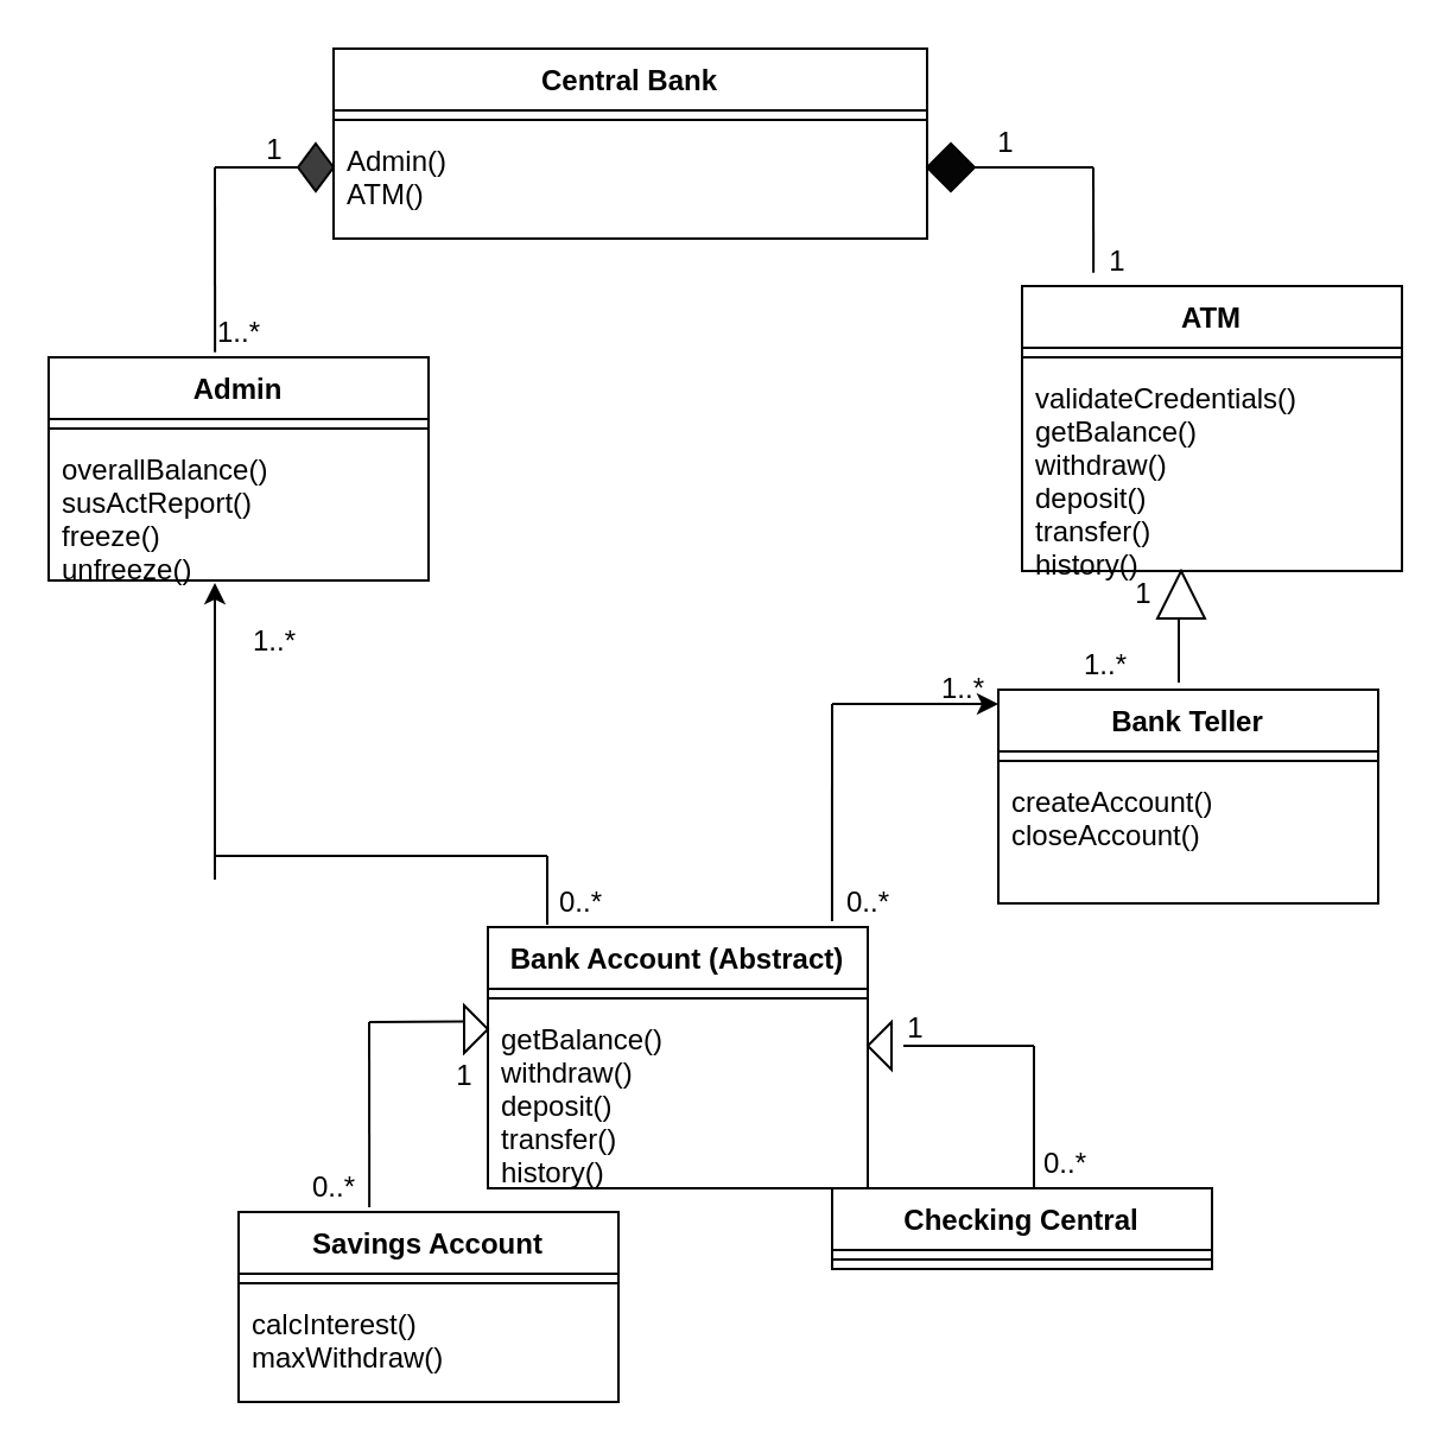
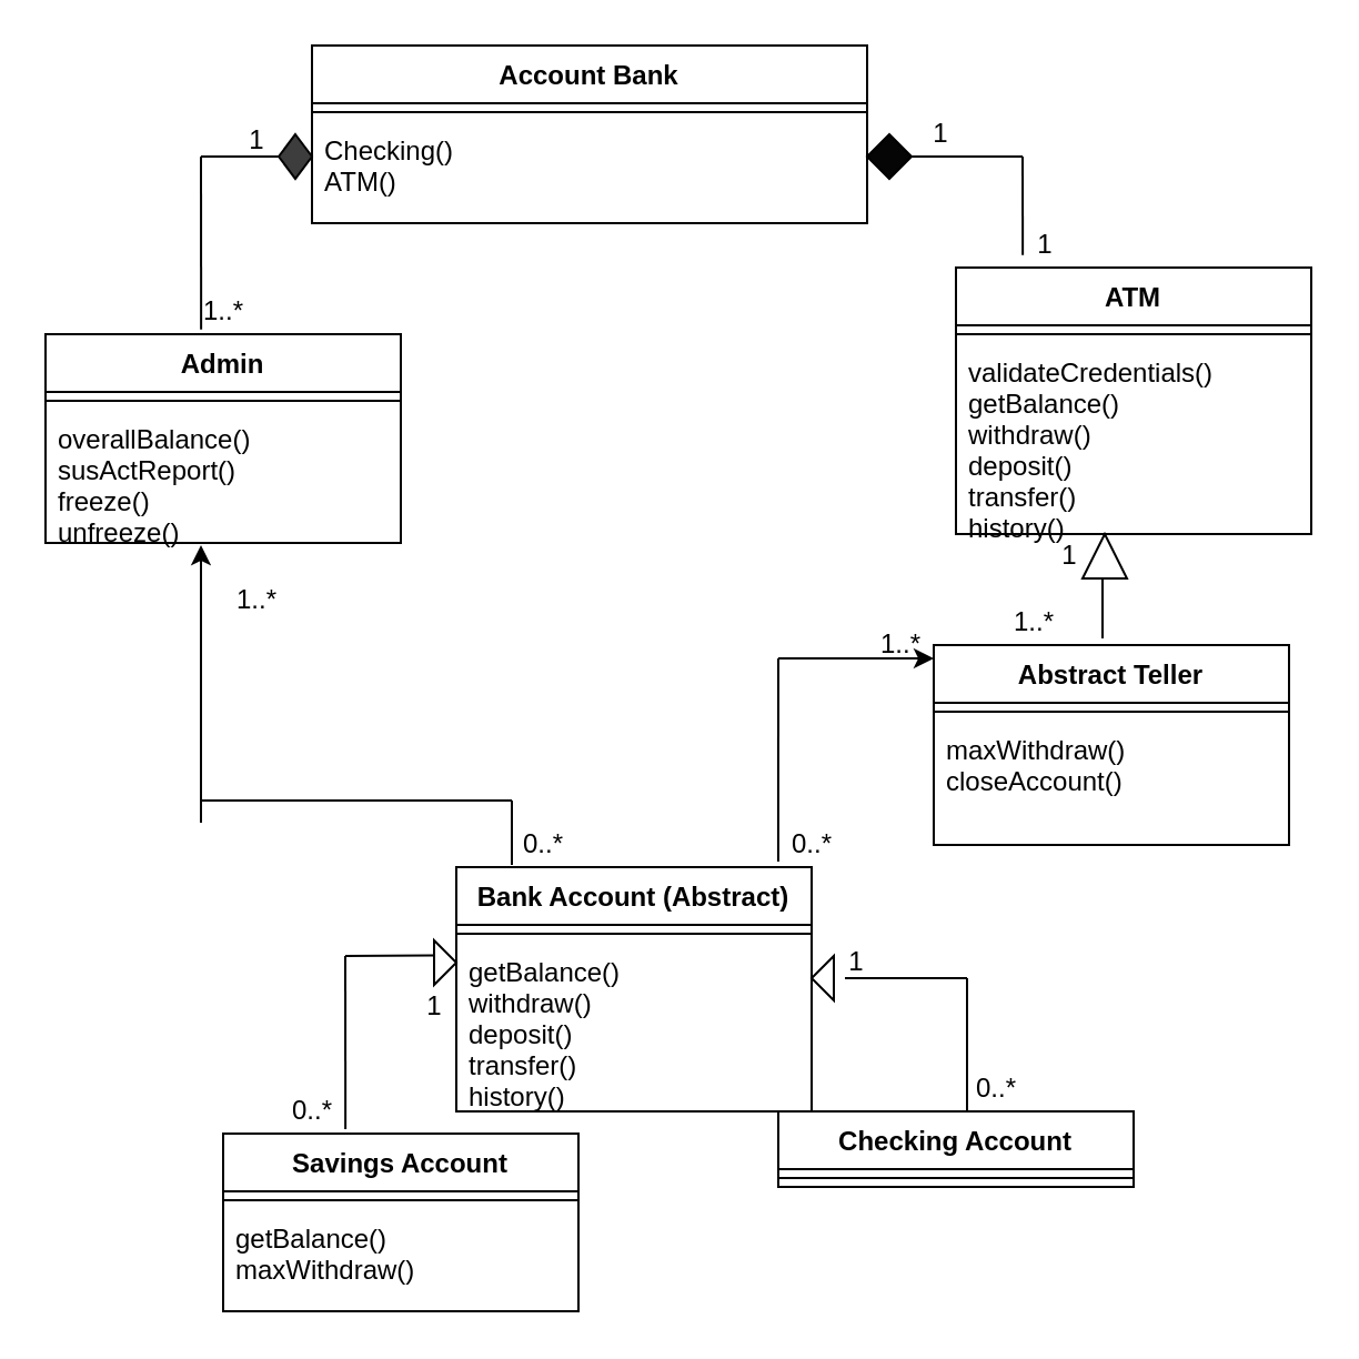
  <mxCell id="0" />
  <mxCell id="1" parent="0" />
- <mxCell id="2" value="Central Bank" style="swimlane;fontStyle=1;align=center;verticalAlign=top;childLayout=stackLayout;horizontal=1;startSize=26;horizontalStack=0;resizeParent=1;resizeParentMax=0;resizeLast=0;collapsible=1;marginBottom=0;" parent="1" vertex="1"><mxGeometry x="140" y="20" width="250" height="80" as="geometry" /></mxCell>
+ <mxCell id="2" value="Account Bank" style="swimlane;fontStyle=1;align=center;verticalAlign=top;childLayout=stackLayout;horizontal=1;startSize=26;horizontalStack=0;resizeParent=1;resizeParentMax=0;resizeLast=0;collapsible=1;marginBottom=0;" parent="1" vertex="1"><mxGeometry x="140" y="20" width="250" height="80" as="geometry" /></mxCell>
  <mxCell id="3" value="" style="line;strokeWidth=1;fillColor=none;align=left;verticalAlign=middle;spacingTop=-1;spacingLeft=3;spacingRight=3;rotatable=0;labelPosition=right;points=[];portConstraint=eastwest;" parent="2" vertex="1"><mxGeometry y="26" width="250" height="8" as="geometry" /></mxCell>
- <mxCell id="4" value="Admin()&#10;ATM()" style="text;strokeColor=none;fillColor=none;align=left;verticalAlign=top;spacingLeft=4;spacingRight=4;overflow=hidden;rotatable=0;points=[[0,0.5],[1,0.5]];portConstraint=eastwest;" parent="2" vertex="1"><mxGeometry y="34" width="250" height="46" as="geometry" /></mxCell>
+ <mxCell id="4" value="Checking()&#10;ATM()" style="text;strokeColor=none;fillColor=none;align=left;verticalAlign=top;spacingLeft=4;spacingRight=4;overflow=hidden;rotatable=0;points=[[0,0.5],[1,0.5]];portConstraint=eastwest;" parent="2" vertex="1"><mxGeometry y="34" width="250" height="46" as="geometry" /></mxCell>
  <mxCell id="5" value="ATM" style="swimlane;fontStyle=1;align=center;verticalAlign=top;childLayout=stackLayout;horizontal=1;startSize=26;horizontalStack=0;resizeParent=1;resizeParentMax=0;resizeLast=0;collapsible=1;marginBottom=0;" parent="1" vertex="1"><mxGeometry x="430" y="120" width="160" height="120" as="geometry" /></mxCell>
  <mxCell id="6" value="" style="line;strokeWidth=1;fillColor=none;align=left;verticalAlign=middle;spacingTop=-1;spacingLeft=3;spacingRight=3;rotatable=0;labelPosition=right;points=[];portConstraint=eastwest;" parent="5" vertex="1"><mxGeometry y="26" width="160" height="8" as="geometry" /></mxCell>
  <mxCell id="7" value="validateCredentials()&#10;getBalance()&#10;withdraw()&#10;deposit()&#10;transfer()&#10;history()" style="text;strokeColor=none;fillColor=none;align=left;verticalAlign=top;spacingLeft=4;spacingRight=4;overflow=hidden;rotatable=0;points=[[0,0.5],[1,0.5]];portConstraint=eastwest;" parent="5" vertex="1"><mxGeometry y="34" width="160" height="86" as="geometry" /></mxCell>
  <mxCell id="8" value="Admin&#10;" style="swimlane;fontStyle=1;align=center;verticalAlign=top;childLayout=stackLayout;horizontal=1;startSize=26;horizontalStack=0;resizeParent=1;resizeParentMax=0;resizeLast=0;collapsible=1;marginBottom=0;" parent="1" vertex="1"><mxGeometry x="20" y="150" width="160" height="94" as="geometry"><mxRectangle x="150" y="180" width="70" height="26" as="alternateBounds" /></mxGeometry></mxCell>
  <mxCell id="9" value="" style="line;strokeWidth=1;fillColor=none;align=left;verticalAlign=middle;spacingTop=-1;spacingLeft=3;spacingRight=3;rotatable=0;labelPosition=right;points=[];portConstraint=eastwest;" parent="8" vertex="1"><mxGeometry y="26" width="160" height="8" as="geometry" /></mxCell>
  <mxCell id="10" value="overallBalance()&#10;susActReport()&#10;freeze()&#10;unfreeze()" style="text;strokeColor=none;fillColor=none;align=left;verticalAlign=top;spacingLeft=4;spacingRight=4;overflow=hidden;rotatable=0;points=[[0,0.5],[1,0.5]];portConstraint=eastwest;" parent="8" vertex="1"><mxGeometry y="34" width="160" height="60" as="geometry" /></mxCell>
- <mxCell id="11" value="Bank Teller" style="swimlane;fontStyle=1;align=center;verticalAlign=top;childLayout=stackLayout;horizontal=1;startSize=26;horizontalStack=0;resizeParent=1;resizeParentMax=0;resizeLast=0;collapsible=1;marginBottom=0;" parent="1" vertex="1"><mxGeometry x="420" y="290" width="160" height="90" as="geometry" /></mxCell>
+ <mxCell id="11" value="Abstract Teller" style="swimlane;fontStyle=1;align=center;verticalAlign=top;childLayout=stackLayout;horizontal=1;startSize=26;horizontalStack=0;resizeParent=1;resizeParentMax=0;resizeLast=0;collapsible=1;marginBottom=0;" parent="1" vertex="1"><mxGeometry x="420" y="290" width="160" height="90" as="geometry" /></mxCell>
  <mxCell id="12" value="" style="line;strokeWidth=1;fillColor=none;align=left;verticalAlign=middle;spacingTop=-1;spacingLeft=3;spacingRight=3;rotatable=0;labelPosition=right;points=[];portConstraint=eastwest;" parent="11" vertex="1"><mxGeometry y="26" width="160" height="8" as="geometry" /></mxCell>
- <mxCell id="13" value="createAccount()&#10;closeAccount()" style="text;strokeColor=none;fillColor=none;align=left;verticalAlign=top;spacingLeft=4;spacingRight=4;overflow=hidden;rotatable=0;points=[[0,0.5],[1,0.5]];portConstraint=eastwest;" parent="11" vertex="1"><mxGeometry y="34" width="160" height="56" as="geometry" /></mxCell>
+ <mxCell id="13" value="maxWithdraw()&#10;closeAccount()" style="text;strokeColor=none;fillColor=none;align=left;verticalAlign=top;spacingLeft=4;spacingRight=4;overflow=hidden;rotatable=0;points=[[0,0.5],[1,0.5]];portConstraint=eastwest;" parent="11" vertex="1"><mxGeometry y="34" width="160" height="56" as="geometry" /></mxCell>
  <mxCell id="14" value="Bank Account (Abstract)" style="swimlane;fontStyle=1;align=center;verticalAlign=top;childLayout=stackLayout;horizontal=1;startSize=26;horizontalStack=0;resizeParent=1;resizeParentMax=0;resizeLast=0;collapsible=1;marginBottom=0;" parent="1" vertex="1"><mxGeometry x="205" y="390" width="160" height="110" as="geometry" /></mxCell>
  <mxCell id="15" value="" style="line;strokeWidth=1;fillColor=none;align=left;verticalAlign=middle;spacingTop=-1;spacingLeft=3;spacingRight=3;rotatable=0;labelPosition=right;points=[];portConstraint=eastwest;" parent="14" vertex="1"><mxGeometry y="26" width="160" height="8" as="geometry" /></mxCell>
  <mxCell id="16" value="getBalance()&#10;withdraw()&#10;deposit()&#10;transfer()&#10;history()" style="text;strokeColor=none;fillColor=none;align=left;verticalAlign=top;spacingLeft=4;spacingRight=4;overflow=hidden;rotatable=0;points=[[0,0.5],[1,0.5]];portConstraint=eastwest;" parent="14" vertex="1"><mxGeometry y="34" width="160" height="76" as="geometry" /></mxCell>
  <mxCell id="17" value="" style="rhombus;whiteSpace=wrap;html=1;fillColor=#3D3D3D;" parent="1" vertex="1"><mxGeometry x="125" y="60" width="15" height="20" as="geometry" /></mxCell>
  <mxCell id="18" value="" style="endArrow=none;html=1;entryX=0;entryY=0.5;entryDx=0;entryDy=0;" parent="1" target="17" edge="1"><mxGeometry width="50" height="50" relative="1" as="geometry"><mxPoint x="90" y="70" as="sourcePoint" /><mxPoint x="120" y="70" as="targetPoint" /></mxGeometry></mxCell>
  <mxCell id="19" value="" style="endArrow=none;html=1;exitX=0.438;exitY=-0.023;exitDx=0;exitDy=0;exitPerimeter=0;" parent="1" source="8" edge="1"><mxGeometry width="50" height="50" relative="1" as="geometry"><mxPoint x="100" y="230" as="sourcePoint" /><mxPoint x="90" y="70" as="targetPoint" /></mxGeometry></mxCell>
  <mxCell id="20" value="Savings Account" style="swimlane;fontStyle=1;align=center;verticalAlign=top;childLayout=stackLayout;horizontal=1;startSize=26;horizontalStack=0;resizeParent=1;resizeParentMax=0;resizeLast=0;collapsible=1;marginBottom=0;" parent="1" vertex="1"><mxGeometry x="100" y="510" width="160" height="80" as="geometry" /></mxCell>
  <mxCell id="21" value="" style="line;strokeWidth=1;fillColor=none;align=left;verticalAlign=middle;spacingTop=-1;spacingLeft=3;spacingRight=3;rotatable=0;labelPosition=right;points=[];portConstraint=eastwest;" parent="20" vertex="1"><mxGeometry y="26" width="160" height="8" as="geometry" /></mxCell>
- <mxCell id="22" value="calcInterest()&#10;maxWithdraw()" style="text;strokeColor=none;fillColor=none;align=left;verticalAlign=top;spacingLeft=4;spacingRight=4;overflow=hidden;rotatable=0;points=[[0,0.5],[1,0.5]];portConstraint=eastwest;" parent="20" vertex="1"><mxGeometry y="34" width="160" height="46" as="geometry" /></mxCell>
- <mxCell id="23" value="Checking Central" style="swimlane;fontStyle=1;align=center;verticalAlign=top;childLayout=stackLayout;horizontal=1;startSize=26;horizontalStack=0;resizeParent=1;resizeParentMax=0;resizeLast=0;collapsible=1;marginBottom=0;" parent="1" vertex="1"><mxGeometry x="350" y="500" width="160" height="34" as="geometry" /></mxCell>
+ <mxCell id="22" value="getBalance()&#10;maxWithdraw()" style="text;strokeColor=none;fillColor=none;align=left;verticalAlign=top;spacingLeft=4;spacingRight=4;overflow=hidden;rotatable=0;points=[[0,0.5],[1,0.5]];portConstraint=eastwest;" parent="20" vertex="1"><mxGeometry y="34" width="160" height="46" as="geometry" /></mxCell>
+ <mxCell id="23" value="Checking Account" style="swimlane;fontStyle=1;align=center;verticalAlign=top;childLayout=stackLayout;horizontal=1;startSize=26;horizontalStack=0;resizeParent=1;resizeParentMax=0;resizeLast=0;collapsible=1;marginBottom=0;" parent="1" vertex="1"><mxGeometry x="350" y="500" width="160" height="34" as="geometry" /></mxCell>
  <mxCell id="24" value="" style="line;strokeWidth=1;fillColor=none;align=left;verticalAlign=middle;spacingTop=-1;spacingLeft=3;spacingRight=3;rotatable=0;labelPosition=right;points=[];portConstraint=eastwest;" parent="23" vertex="1"><mxGeometry y="26" width="160" height="8" as="geometry" /></mxCell>
  <mxCell id="25" value="" style="rhombus;whiteSpace=wrap;html=1;fillColor=#050505;" parent="1" vertex="1"><mxGeometry x="390" y="60" width="20" height="20" as="geometry" /></mxCell>
  <mxCell id="26" value="" style="endArrow=none;html=1;" parent="1" edge="1"><mxGeometry width="50" height="50" relative="1" as="geometry"><mxPoint x="410" y="70" as="sourcePoint" /><mxPoint x="460" y="70" as="targetPoint" /></mxGeometry></mxCell>
  <mxCell id="27" value="" style="endArrow=none;html=1;exitX=0.188;exitY=-0.047;exitDx=0;exitDy=0;exitPerimeter=0;" parent="1" source="5" edge="1"><mxGeometry width="50" height="50" relative="1" as="geometry"><mxPoint x="370" y="130" as="sourcePoint" /><mxPoint x="460" y="70" as="targetPoint" /></mxGeometry></mxCell>
  <mxCell id="28" value="" style="triangle;whiteSpace=wrap;html=1;rotation=-90;" parent="1" vertex="1"><mxGeometry x="487" y="240" width="20" height="20" as="geometry" /></mxCell>
  <mxCell id="29" value="" style="endArrow=none;html=1;" parent="1" edge="1"><mxGeometry width="50" height="50" relative="1" as="geometry"><mxPoint x="496" y="287" as="sourcePoint" /><mxPoint x="496" y="260" as="targetPoint" /></mxGeometry></mxCell>
  <mxCell id="30" value="" style="endArrow=none;html=1;entryX=-0.029;entryY=0.339;entryDx=0;entryDy=0;entryPerimeter=0;" parent="1" target="32" edge="1"><mxGeometry width="50" height="50" relative="1" as="geometry"><mxPoint x="155" y="430" as="sourcePoint" /><mxPoint x="190" y="430" as="targetPoint" /></mxGeometry></mxCell>
  <mxCell id="31" value="" style="endArrow=none;html=1;exitX=0.438;exitY=-0.023;exitDx=0;exitDy=0;exitPerimeter=0;" parent="1" edge="1"><mxGeometry width="50" height="50" relative="1" as="geometry"><mxPoint x="155.08" y="508.022" as="sourcePoint" /><mxPoint x="155" y="430" as="targetPoint" /></mxGeometry></mxCell>
  <mxCell id="32" value="" style="triangle;whiteSpace=wrap;html=1;" parent="1" vertex="1"><mxGeometry x="195" y="423" width="10" height="20" as="geometry" /></mxCell>
  <mxCell id="33" value="" style="endArrow=none;html=1;" parent="1" edge="1"><mxGeometry width="50" height="50" relative="1" as="geometry"><mxPoint x="380" y="440" as="sourcePoint" /><mxPoint x="435" y="440" as="targetPoint" /></mxGeometry></mxCell>
  <mxCell id="34" value="" style="endArrow=none;html=1;" parent="1" edge="1"><mxGeometry width="50" height="50" relative="1" as="geometry"><mxPoint x="435" y="500" as="sourcePoint" /><mxPoint x="435" y="440" as="targetPoint" /></mxGeometry></mxCell>
  <mxCell id="35" value="" style="triangle;whiteSpace=wrap;html=1;rotation=-180;" parent="1" vertex="1"><mxGeometry x="365" y="430" width="10" height="20" as="geometry" /></mxCell>
  <mxCell id="36" value="" style="endArrow=classic;html=1;" parent="1" edge="1"><mxGeometry width="50" height="50" relative="1" as="geometry"><mxPoint x="90" y="370" as="sourcePoint" /><mxPoint x="90" y="245" as="targetPoint" /></mxGeometry></mxCell>
  <mxCell id="37" value="" style="endArrow=classic;html=1;" parent="1" edge="1"><mxGeometry width="50" height="50" relative="1" as="geometry"><mxPoint x="350" y="296" as="sourcePoint" /><mxPoint x="420" y="296" as="targetPoint" /></mxGeometry></mxCell>
  <mxCell id="38" value="" style="endArrow=none;html=1;exitX=0.906;exitY=-0.023;exitDx=0;exitDy=0;exitPerimeter=0;" parent="1" source="14" edge="1"><mxGeometry width="50" height="50" relative="1" as="geometry"><mxPoint x="300" y="346" as="sourcePoint" /><mxPoint x="350" y="296" as="targetPoint" /></mxGeometry></mxCell>
  <mxCell id="39" value="" style="endArrow=none;html=1;" parent="1" edge="1"><mxGeometry width="50" height="50" relative="1" as="geometry"><mxPoint x="230" y="360" as="sourcePoint" /><mxPoint x="90" y="360" as="targetPoint" /></mxGeometry></mxCell>
  <mxCell id="40" value="" style="endArrow=none;html=1;" parent="1" edge="1"><mxGeometry width="50" height="50" relative="1" as="geometry"><mxPoint x="230" y="389" as="sourcePoint" /><mxPoint x="230" y="360" as="targetPoint" /></mxGeometry></mxCell>
  <mxCell id="41" value="1" style="text;html=1;align=center;verticalAlign=middle;resizable=0;points=[];autosize=1;" parent="1" vertex="1"><mxGeometry x="105" y="53" width="20" height="20" as="geometry" /></mxCell>
  <mxCell id="42" value="1" style="text;html=1;align=center;verticalAlign=middle;resizable=0;points=[];autosize=1;" parent="1" vertex="1"><mxGeometry x="413" y="50" width="20" height="20" as="geometry" /></mxCell>
  <mxCell id="43" value="1..*" style="text;html=1;align=center;verticalAlign=middle;resizable=0;points=[];autosize=1;" parent="1" vertex="1"><mxGeometry x="85" y="130" width="30" height="20" as="geometry" /></mxCell>
  <mxCell id="44" value="1" style="text;html=1;align=center;verticalAlign=middle;resizable=0;points=[];autosize=1;" parent="1" vertex="1"><mxGeometry x="460" y="100" width="20" height="20" as="geometry" /></mxCell>
  <mxCell id="45" value="1..*" style="text;html=1;align=center;verticalAlign=middle;resizable=0;points=[];autosize=1;" parent="1" vertex="1"><mxGeometry x="450" y="270" width="30" height="20" as="geometry" /></mxCell>
  <mxCell id="46" value="1" style="text;html=1;align=center;verticalAlign=middle;resizable=0;points=[];autosize=1;" parent="1" vertex="1"><mxGeometry x="185" y="443" width="20" height="20" as="geometry" /></mxCell>
  <mxCell id="47" value="1" style="text;html=1;align=center;verticalAlign=middle;resizable=0;points=[];autosize=1;" parent="1" vertex="1"><mxGeometry x="375" y="423" width="20" height="20" as="geometry" /></mxCell>
  <mxCell id="48" value="0..*" style="text;html=1;align=center;verticalAlign=middle;resizable=0;points=[];autosize=1;" parent="1" vertex="1"><mxGeometry x="125" y="490" width="30" height="20" as="geometry" /></mxCell>
  <mxCell id="49" value="0..*" style="text;html=1;align=center;verticalAlign=middle;resizable=0;points=[];autosize=1;" parent="1" vertex="1"><mxGeometry x="433" y="480" width="30" height="20" as="geometry" /></mxCell>
  <mxCell id="50" value="0..*" style="text;html=1;align=center;verticalAlign=middle;resizable=0;points=[];autosize=1;" parent="1" vertex="1"><mxGeometry x="229" y="370" width="30" height="20" as="geometry" /></mxCell>
  <mxCell id="51" value="0..*" style="text;html=1;align=center;verticalAlign=middle;resizable=0;points=[];autosize=1;" parent="1" vertex="1"><mxGeometry x="350" y="370" width="30" height="20" as="geometry" /></mxCell>
  <mxCell id="52" value="1..*" style="text;html=1;align=center;verticalAlign=middle;resizable=0;points=[];autosize=1;" parent="1" vertex="1"><mxGeometry x="100" y="260" width="30" height="20" as="geometry" /></mxCell>
  <mxCell id="53" value="1..*" style="text;html=1;align=center;verticalAlign=middle;resizable=0;points=[];autosize=1;" parent="1" vertex="1"><mxGeometry x="390" y="280" width="30" height="20" as="geometry" /></mxCell>
  <mxCell id="54" value="1" style="text;html=1;align=center;verticalAlign=middle;resizable=0;points=[];autosize=1;" parent="1" vertex="1"><mxGeometry x="471" y="240" width="20" height="20" as="geometry" /></mxCell>
